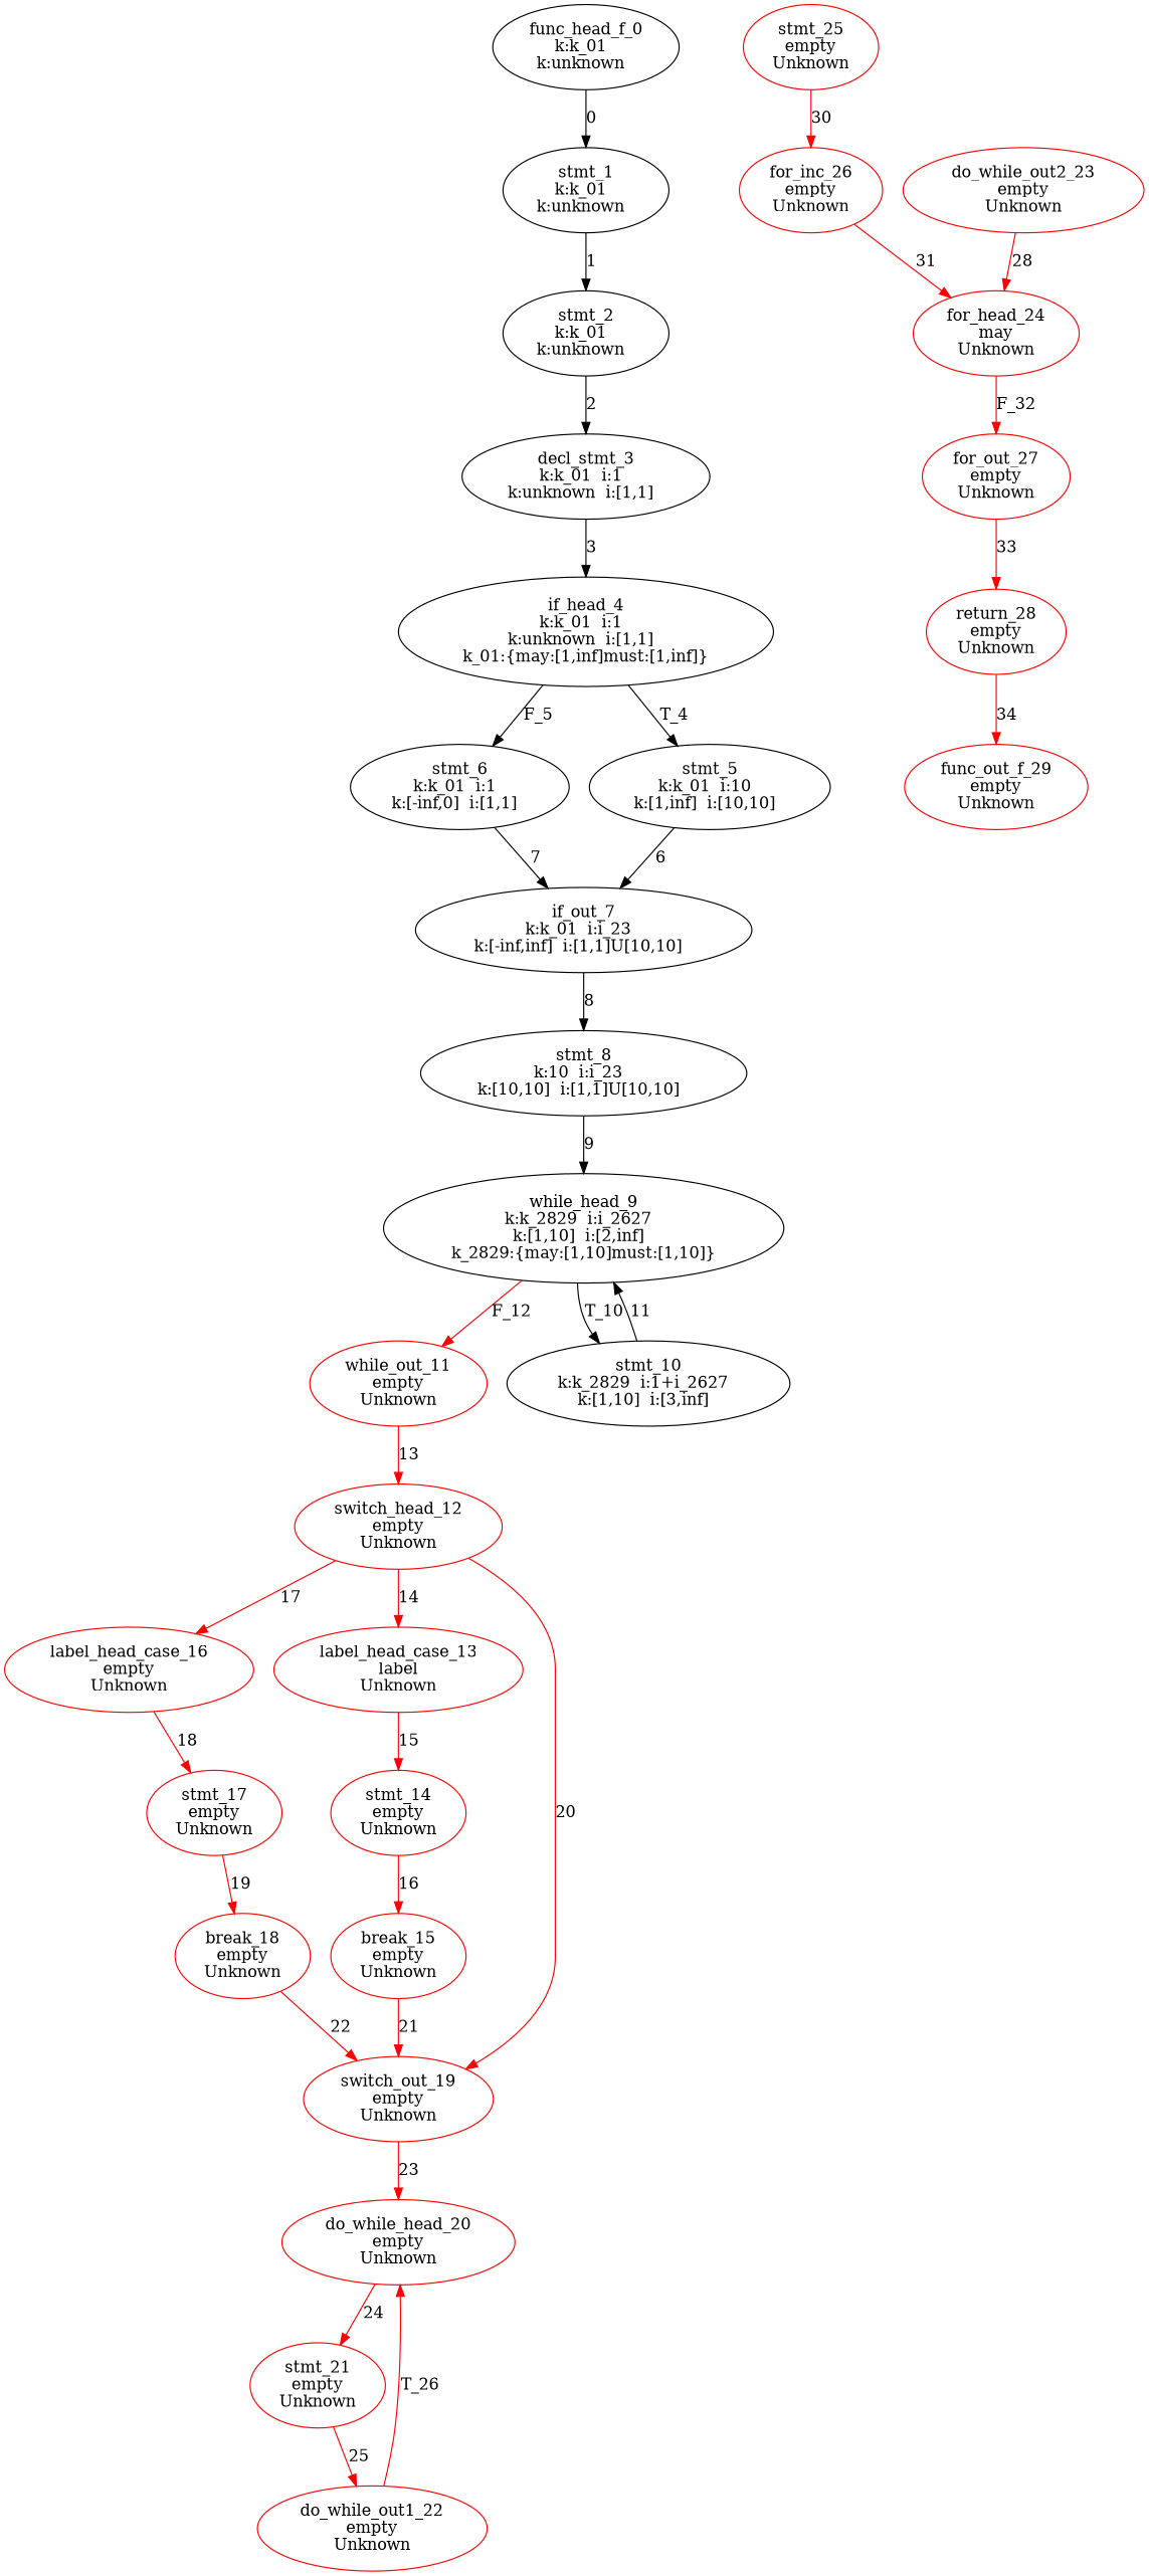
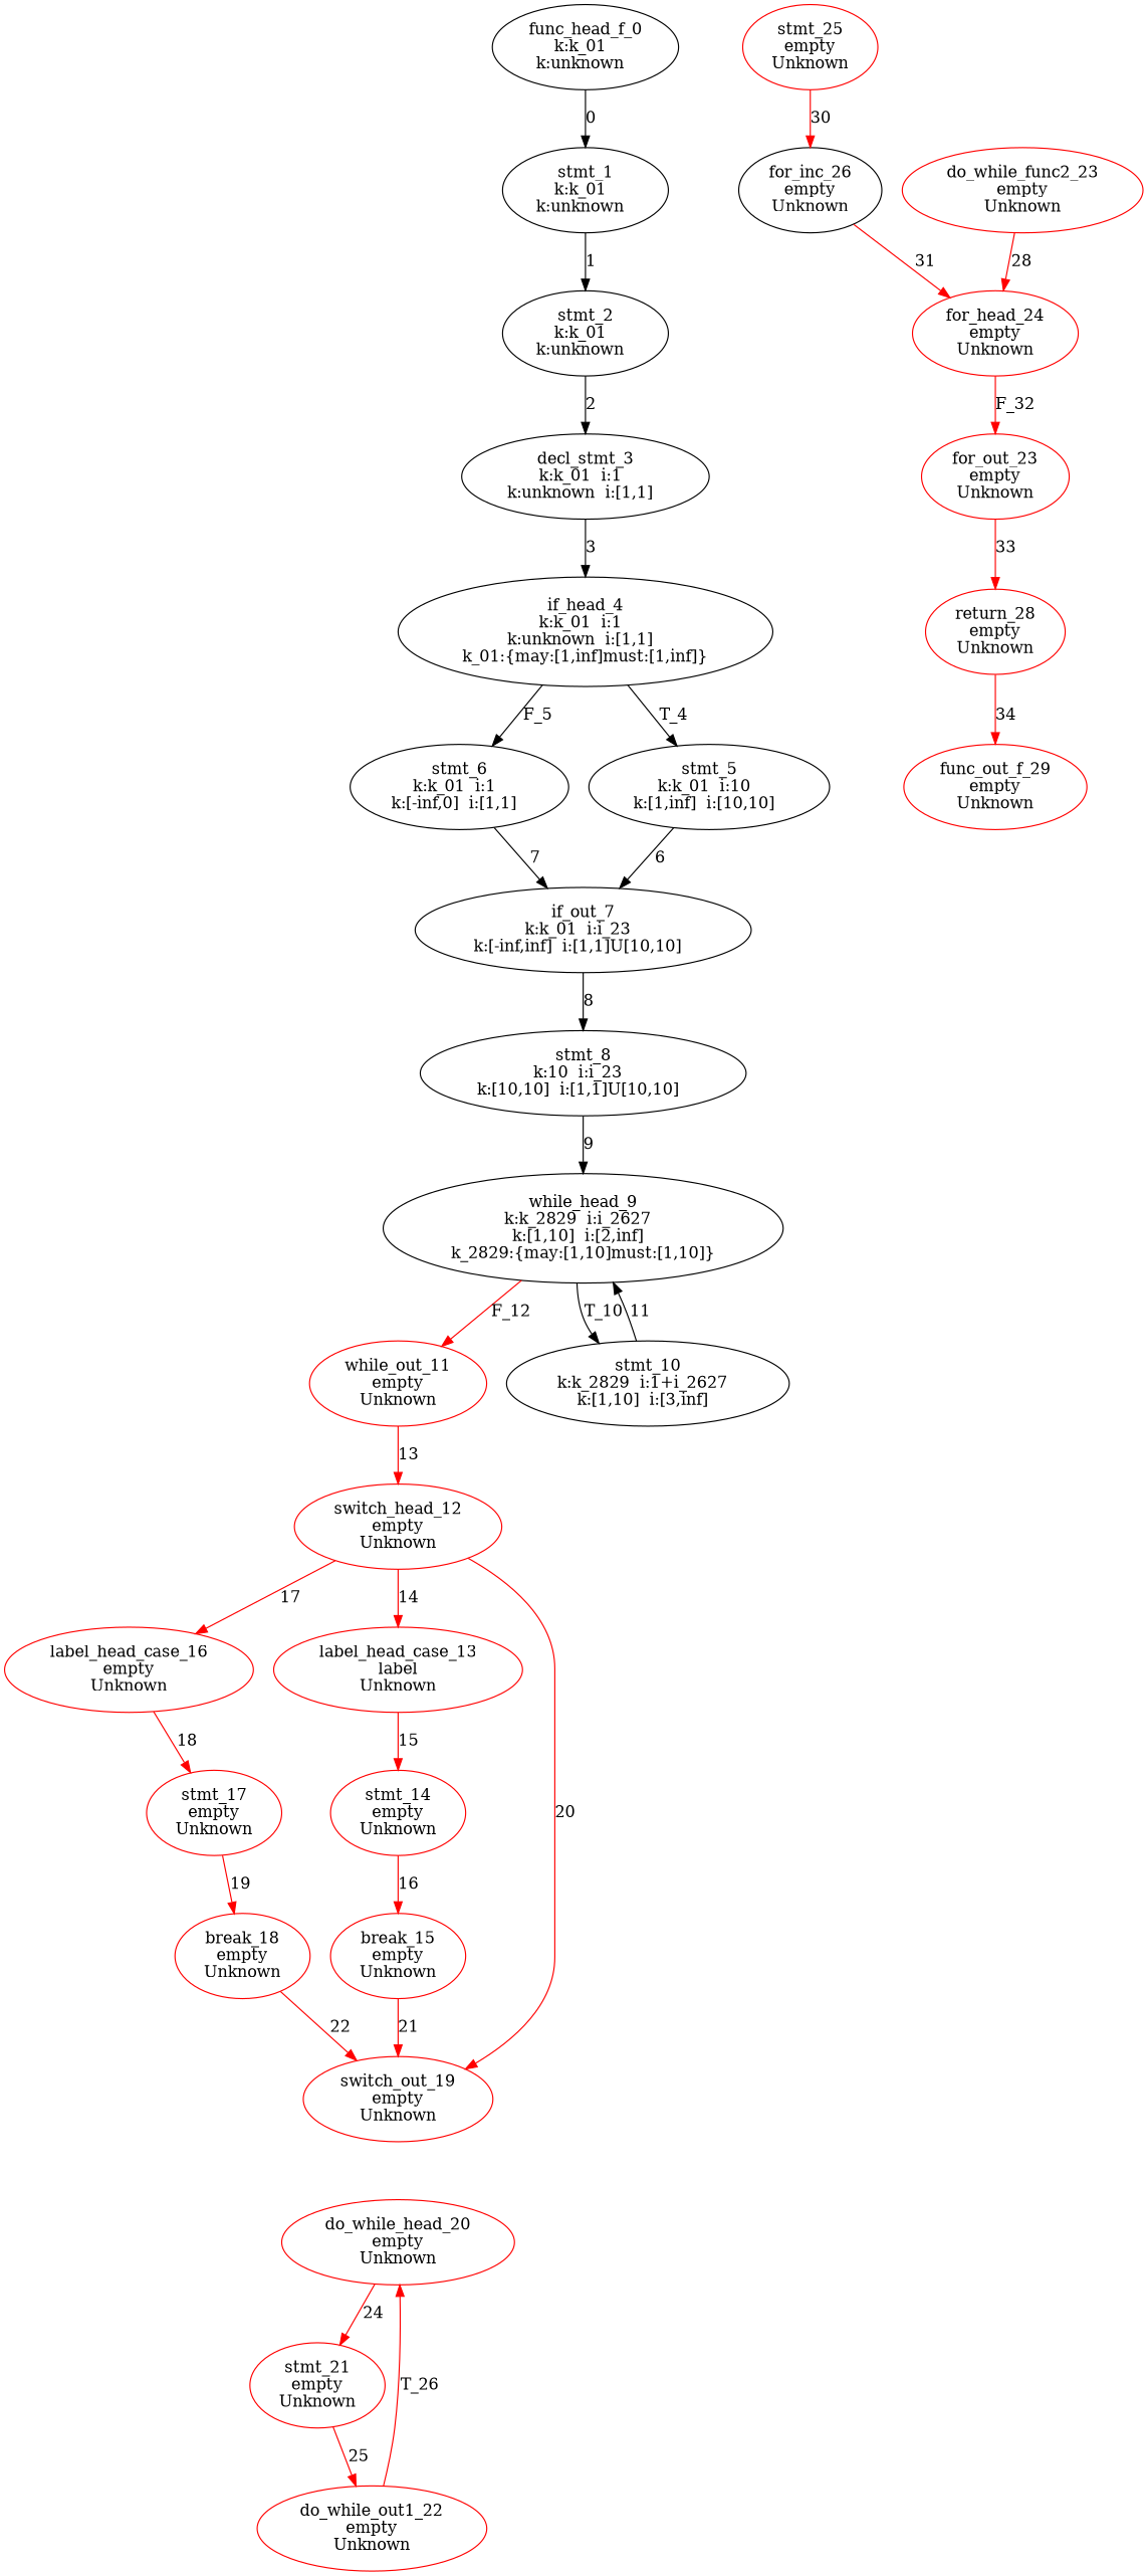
  digraph {
    node [color=red]
    edge [color=red]
    n1 [label="while_head_9\nk:k_2829  i:i_2627  \nk:[1,10]  i:[2,inf]  \nk_2829:{may:[1,10]must:[1,10]}" color=""]
    n2 [label="while_out_11\nempty\nUnknown"]
    n3 [label="stmt_10\nk:k_2829  i:1+i_2627  \nk:[1,10]  i:[3,inf]  " color=""]
    n4 [label="switch_head_12\nempty\nUnknown"]
    n5 [label="label_head_case_16\nempty\nUnknown"]
    n6 [label="label_head_case_13\nlabel\nUnknown"]
    n7 [label="switch_out_19\nempty\nUnknown"]
    n8 [label="stmt_17\nempty\nUnknown"]
    n9 [label="stmt_14\nempty\nUnknown"]
    n10 [label="do_while_head_20\nempty\nUnknown"]
-   n11 [label="for_head_24\nmay\nUnknown"]
-   n12 [label="for_out_27\nempty\nUnknown"]
+   n11 [label="for_head_24\nempty\nUnknown"]
+   n12 [label="for_out_23\nempty\nUnknown"]
    n13 [label="return_28\nempty\nUnknown"]
    n14 [label="stmt_25\nempty\nUnknown"]
-   n15 [label="for_inc_26\nempty\nUnknown"]
+   n15 [color=black label="for_inc_26\nempty\nUnknown"]
    n16 [label="break_18\nempty\nUnknown"]
    n17 [label="stmt_8\nk:10  i:i_23  \nk:[10,10]  i:[1,1]U[10,10]  " color=""]
    n18 [label="stmt_6\nk:k_01  i:1  \nk:[-inf,0]  i:[1,1]  " color=""]
    n19 [label="if_out_7\nk:k_01  i:i_23  \nk:[-inf,inf]  i:[1,1]U[10,10]  " color=""]
    n20 [label="break_15\nempty\nUnknown"]
    n21 [label="func_head_f_0\nk:k_01  \nk:unknown  " color=""]
    n22 [label="stmt_1\nk:k_01  \nk:unknown  " color=""]
    n23 [label="stmt_2\nk:k_01  \nk:unknown  " color=""]
    n24 [label="stmt_5\nk:k_01  i:10  \nk:[1,inf]  i:[10,10]  " color=""]
    n25 [label="decl_stmt_3\nk:k_01  i:1  \nk:unknown  i:[1,1]  " color=""]
    n26 [label="if_head_4\nk:k_01  i:1  \nk:unknown  i:[1,1]  \nk_01:{may:[1,inf]must:[1,inf]}" color=""]
    n27 [label="func_out_f_29\nempty\nUnknown"]
    n28 [label="stmt_21\nempty\nUnknown"]
    n29 [label="do_while_out1_22\nempty\nUnknown"]
-   n30 [label="do_while_out2_23\nempty\nUnknown"]
+   n30 [label="do_while_func2_23\nempty\nUnknown"]
    n1 -> n2 [label=F_12]
    n1 -> n3 [label=T_10 color=""]
    n2 -> n4 [label=13]
    n3 -> n1 [label=11 color=""]
    n4 -> n5 [label=17]
    n4 -> n6 [label=14]
    n4 -> n7 [label=20]
    n5 -> n8 [label=18]
    n6 -> n9 [label=15]
-   n7 -> n10 [label=23]
    n8 -> n16 [label=19]
    n9 -> n20 [label=16]
    n10 -> n28 [label=24]
    n11 -> n12 [label=F_32]
    n12 -> n13 [label=33]
    n13 -> n27 [label=34]
    n14 -> n15 [label=30]
    n15 -> n11 [label=31]
    n16 -> n7 [label=22]
    n17 -> n1 [label=9 color=""]
    n18 -> n19 [label=7 color=""]
    n19 -> n17 [label=8 color=""]
    n20 -> n7 [label=21]
    n21 -> n22 [label=0 color=""]
    n22 -> n23 [label=1 color=""]
    n23 -> n25 [label=2 color=""]
    n24 -> n19 [label=6 color=""]
    n25 -> n26 [label=3 color=""]
    n26 -> n18 [label=F_5 color=""]
    n26 -> n24 [label=T_4 color=""]
    n28 -> n29 [label=25]
    n29 -> n10 [label=T_26]
    n30 -> n11 [label=28]
  }
